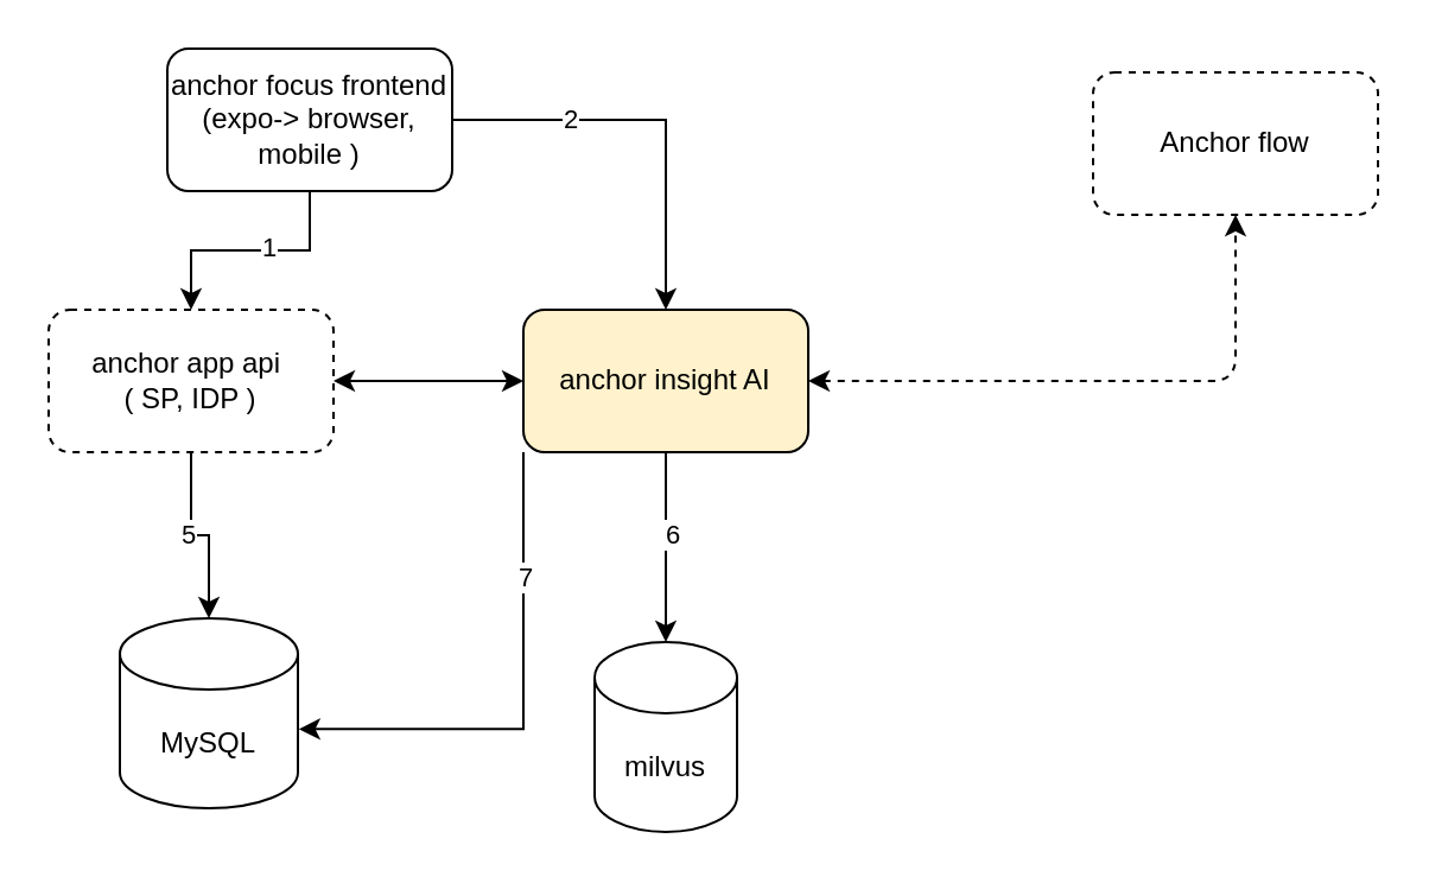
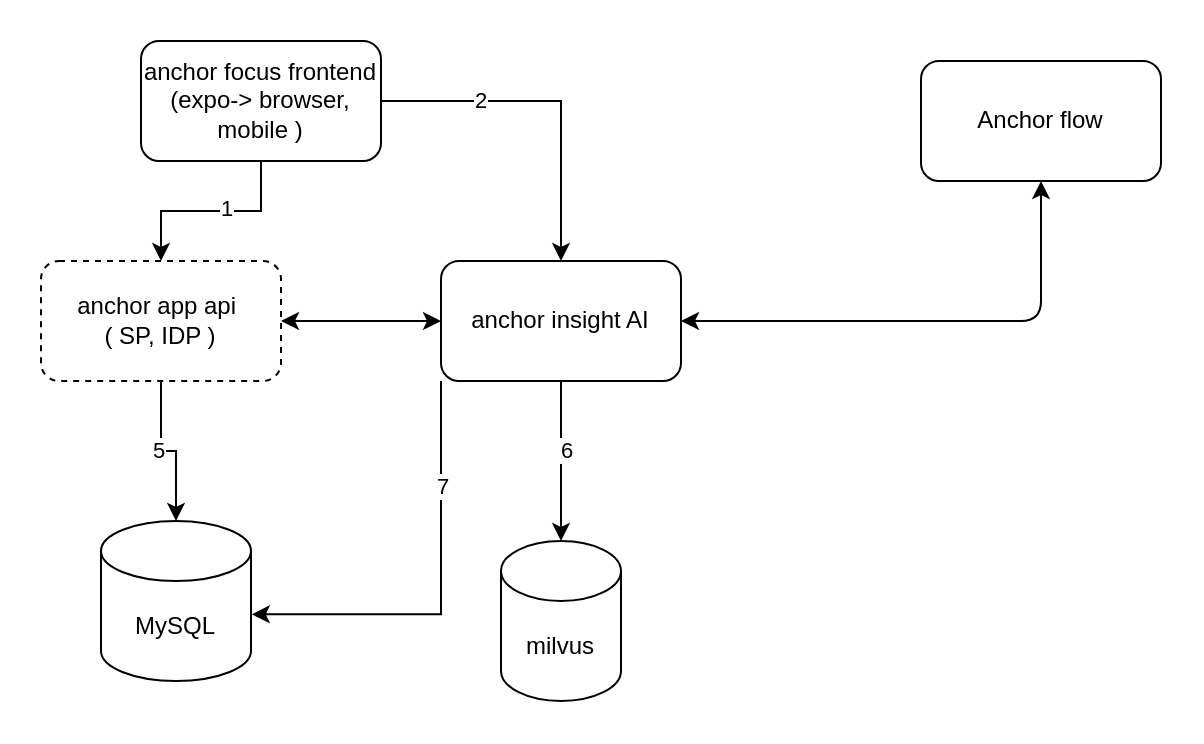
  <mxCell id="0" />
  <mxCell id="1" parent="0" />
  <mxCell id="2" value="anchor app api&amp;nbsp;&lt;br&gt;( SP, IDP )" style="rounded=1;whiteSpace=wrap;html=1;dashed=1;" parent="1" vertex="1"><mxGeometry x="20" y="130" width="120" height="60" as="geometry" /></mxCell>
  <mxCell id="3" style="edgeStyle=orthogonalEdgeStyle;rounded=0;orthogonalLoop=1;jettySize=auto;html=1;exitX=0.5;exitY=1;exitDx=0;exitDy=0;" parent="1" source="5" target="12" edge="1"><mxGeometry relative="1" as="geometry" /></mxCell>
  <mxCell id="4" value="6" style="edgeLabel;html=1;align=center;verticalAlign=middle;resizable=0;points=[];" parent="3" vertex="1" connectable="0"><mxGeometry x="-0.138" y="2" relative="1" as="geometry"><mxPoint as="offset" /></mxGeometry></mxCell>
- <mxCell id="5" value="anchor insight AI" style="rounded=1;whiteSpace=wrap;html=1;fillColor=#fff2cc;" parent="1" vertex="1"><mxGeometry x="220" y="130" width="120" height="60" as="geometry" /></mxCell>
+ <mxCell id="5" value="anchor insight AI" style="rounded=1;whiteSpace=wrap;html=1;" parent="1" vertex="1"><mxGeometry x="220" y="130" width="120" height="60" as="geometry" /></mxCell>
  <mxCell id="6" style="edgeStyle=orthogonalEdgeStyle;rounded=0;orthogonalLoop=1;jettySize=auto;html=1;exitX=0.5;exitY=1;exitDx=0;exitDy=0;" parent="1" source="10" target="2" edge="1"><mxGeometry relative="1" as="geometry" /></mxCell>
  <mxCell id="7" value="1" style="edgeLabel;html=1;align=center;verticalAlign=middle;resizable=0;points=[];" parent="6" vertex="1" connectable="0"><mxGeometry x="-0.143" y="-2" relative="1" as="geometry"><mxPoint as="offset" /></mxGeometry></mxCell>
  <mxCell id="8" style="edgeStyle=orthogonalEdgeStyle;rounded=0;orthogonalLoop=1;jettySize=auto;html=1;exitX=1;exitY=0.5;exitDx=0;exitDy=0;" parent="1" source="10" target="5" edge="1"><mxGeometry relative="1" as="geometry" /></mxCell>
  <mxCell id="9" value="2" style="edgeLabel;html=1;align=center;verticalAlign=middle;resizable=0;points=[];" parent="8" vertex="1" connectable="0"><mxGeometry x="-0.428" y="1" relative="1" as="geometry"><mxPoint as="offset" /></mxGeometry></mxCell>
  <mxCell id="10" value="anchor focus frontend&lt;br&gt;(expo-&amp;gt; browser, mobile )" style="rounded=1;whiteSpace=wrap;html=1;" parent="1" vertex="1"><mxGeometry x="70" y="20" width="120" height="60" as="geometry" /></mxCell>
  <mxCell id="11" value="MySQL" style="shape=cylinder3;whiteSpace=wrap;html=1;boundedLbl=1;backgroundOutline=1;size=15;" parent="1" vertex="1"><mxGeometry x="50" y="260" width="75" height="80" as="geometry" /></mxCell>
  <mxCell id="12" value="milvus" style="shape=cylinder3;whiteSpace=wrap;html=1;boundedLbl=1;backgroundOutline=1;size=15;" parent="1" vertex="1"><mxGeometry x="250" y="270" width="60" height="80" as="geometry" /></mxCell>
  <mxCell id="13" style="edgeStyle=orthogonalEdgeStyle;rounded=0;orthogonalLoop=1;jettySize=auto;html=1;exitX=0.5;exitY=1;exitDx=0;exitDy=0;entryX=0.5;entryY=0;entryDx=0;entryDy=0;entryPerimeter=0;" parent="1" source="2" target="11" edge="1"><mxGeometry relative="1" as="geometry" /></mxCell>
  <mxCell id="14" value="5" style="edgeLabel;html=1;align=center;verticalAlign=middle;resizable=0;points=[];" parent="13" vertex="1" connectable="0"><mxGeometry x="-0.114" y="-2" relative="1" as="geometry"><mxPoint as="offset" /></mxGeometry></mxCell>
  <mxCell id="15" style="edgeStyle=orthogonalEdgeStyle;rounded=0;orthogonalLoop=1;jettySize=auto;html=1;entryX=1.005;entryY=0.583;entryDx=0;entryDy=0;entryPerimeter=0;exitX=0;exitY=1;exitDx=0;exitDy=0;" parent="1" source="5" target="11" edge="1"><mxGeometry relative="1" as="geometry"><mxPoint x="270" y="220" as="sourcePoint" /></mxGeometry></mxCell>
  <mxCell id="16" value="7" style="edgeLabel;html=1;align=center;verticalAlign=middle;resizable=0;points=[];" parent="15" vertex="1" connectable="0"><mxGeometry x="-0.503" relative="1" as="geometry"><mxPoint as="offset" /></mxGeometry></mxCell>
- <mxCell id="17" value="Anchor flow" style="rounded=1;whiteSpace=wrap;html=1;dashed=1;" parent="1" vertex="1"><mxGeometry x="460" y="30" width="120" height="60" as="geometry" /></mxCell>
- <mxCell id="18" style="endArrow=classic;startArrow=classic;html=1;exitX=1;exitY=0.5;exitDx=0;exitDy=0;entryX=0.5;entryY=1;entryDx=0;entryDy=0;dashed=1;" parent="1" source="5" target="17" edge="1"><mxGeometry width="50" height="50" relative="1" as="geometry"><mxPoint x="470" y="130" as="sourcePoint" /><mxPoint x="520" y="100" as="targetPoint" /><Array as="points"><mxPoint x="520" y="160" /></Array></mxGeometry></mxCell>
+ <mxCell id="17" value="Anchor flow" style="rounded=1;whiteSpace=wrap;html=1;" parent="1" vertex="1"><mxGeometry x="460" y="30" width="120" height="60" as="geometry" /></mxCell>
+ <mxCell id="18" style="endArrow=classic;startArrow=classic;html=1;exitX=1;exitY=0.5;exitDx=0;exitDy=0;entryX=0.5;entryY=1;entryDx=0;entryDy=0;" parent="1" source="5" target="17" edge="1"><mxGeometry width="50" height="50" relative="1" as="geometry"><mxPoint x="470" y="130" as="sourcePoint" /><mxPoint x="520" y="100" as="targetPoint" /><Array as="points"><mxPoint x="520" y="160" /></Array></mxGeometry></mxCell>
  <mxCell id="19" value="" style="endArrow=classic;startArrow=classic;html=1;exitX=1;exitY=0.5;exitDx=0;exitDy=0;" parent="1" source="2" edge="1"><mxGeometry width="50" height="50" relative="1" as="geometry"><mxPoint x="170" y="210" as="sourcePoint" /><mxPoint x="220" y="160" as="targetPoint" /></mxGeometry></mxCell>
